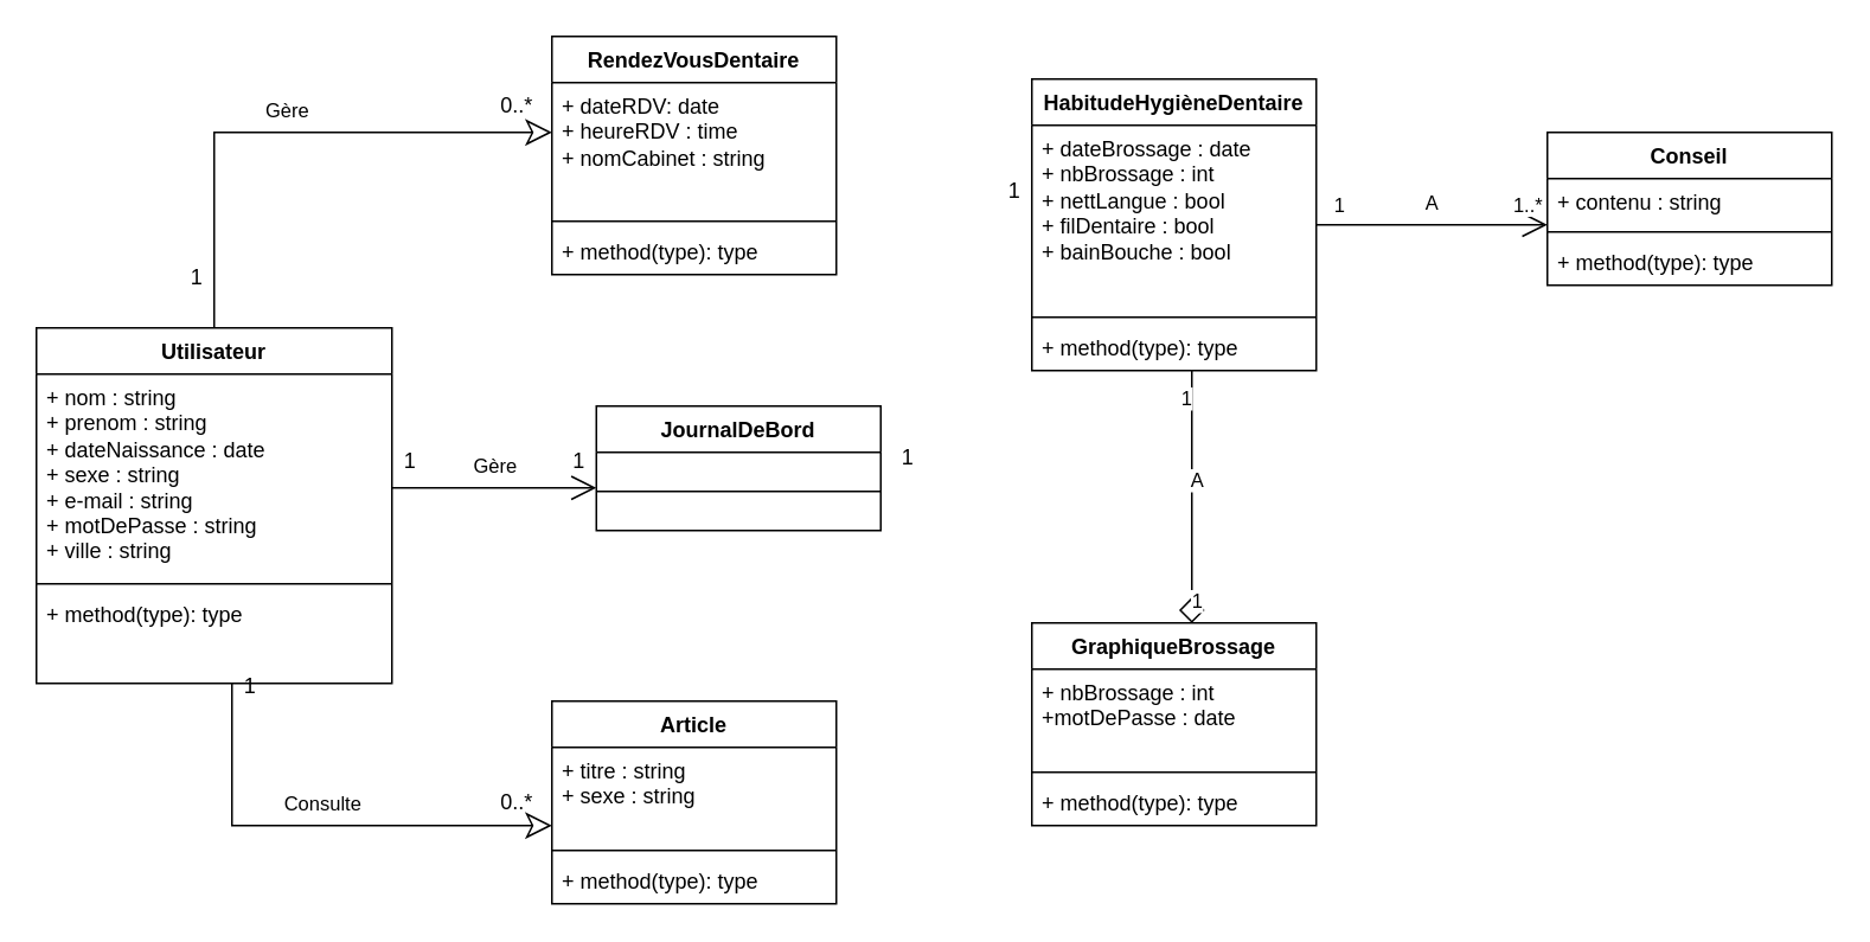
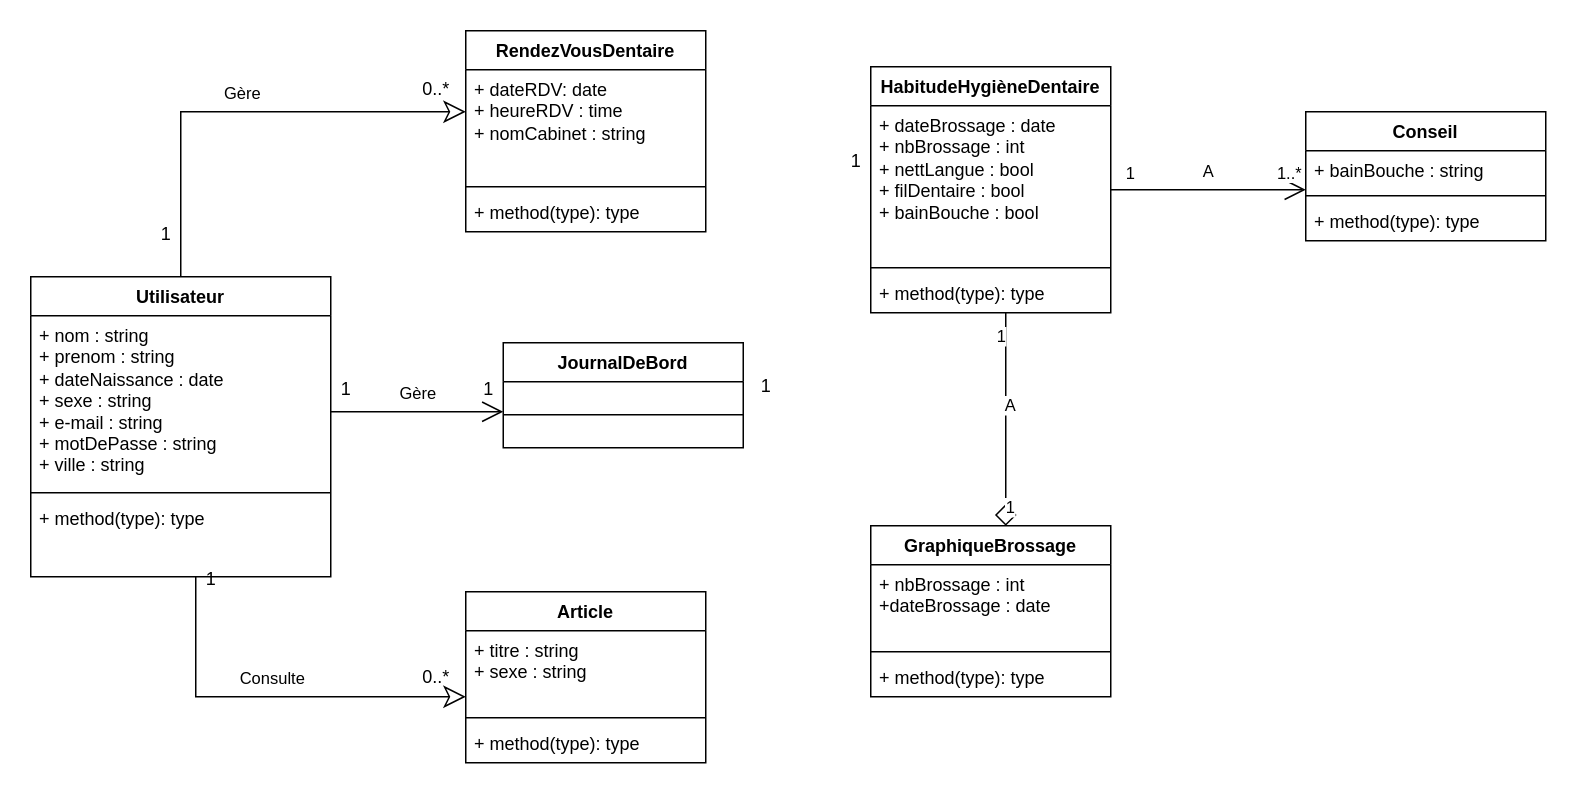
  <mxCell id="0" />
  <mxCell id="1" parent="0" />
  <mxCell id="2" value="Utilisateur" style="swimlane;fontStyle=1;align=center;verticalAlign=top;childLayout=stackLayout;horizontal=1;startSize=26;horizontalStack=0;resizeParent=1;resizeParentMax=0;resizeLast=0;collapsible=1;marginBottom=0;whiteSpace=wrap;html=1;" parent="1" vertex="1"><mxGeometry x="20" y="184" width="200" height="200" as="geometry" /></mxCell>
  <mxCell id="3" value="+ nom : string&lt;br&gt;+ prenom : string&lt;br&gt;+ dateNaissance : date&lt;br&gt;+ sexe : string&lt;br&gt;+ e-mail : string&lt;br&gt;+ motDePasse : string&lt;br&gt;+ ville : string" style="text;strokeColor=none;fillColor=none;align=left;verticalAlign=top;spacingLeft=4;spacingRight=4;overflow=hidden;rotatable=0;points=[[0,0.5],[1,0.5]];portConstraint=eastwest;whiteSpace=wrap;html=1;" parent="2" vertex="1"><mxGeometry y="26" width="200" height="114" as="geometry" /></mxCell>
  <mxCell id="4" value="" style="line;strokeWidth=1;fillColor=none;align=left;verticalAlign=middle;spacingTop=-1;spacingLeft=3;spacingRight=3;rotatable=0;labelPosition=right;points=[];portConstraint=eastwest;strokeColor=inherit;" parent="2" vertex="1"><mxGeometry y="140" width="200" height="8" as="geometry" /></mxCell>
  <mxCell id="5" value="+ method(type): type" style="text;strokeColor=none;fillColor=none;align=left;verticalAlign=top;spacingLeft=4;spacingRight=4;overflow=hidden;rotatable=0;points=[[0,0.5],[1,0.5]];portConstraint=eastwest;whiteSpace=wrap;html=1;" parent="2" vertex="1"><mxGeometry y="148" width="200" height="52" as="geometry" /></mxCell>
  <mxCell id="6" value="RendezVousDentaire" style="swimlane;fontStyle=1;align=center;verticalAlign=top;childLayout=stackLayout;horizontal=1;startSize=26;horizontalStack=0;resizeParent=1;resizeParentMax=0;resizeLast=0;collapsible=1;marginBottom=0;whiteSpace=wrap;html=1;" parent="1" vertex="1"><mxGeometry x="310" y="20" width="160" height="134" as="geometry" /></mxCell>
  <mxCell id="7" value="+ dateRDV: date&lt;br&gt;+ heureRDV : time&lt;br&gt;+ nomCabinet : string" style="text;strokeColor=none;fillColor=none;align=left;verticalAlign=top;spacingLeft=4;spacingRight=4;overflow=hidden;rotatable=0;points=[[0,0.5],[1,0.5]];portConstraint=eastwest;whiteSpace=wrap;html=1;" parent="6" vertex="1"><mxGeometry y="26" width="160" height="74" as="geometry" /></mxCell>
  <mxCell id="8" value="" style="line;strokeWidth=1;fillColor=none;align=left;verticalAlign=middle;spacingTop=-1;spacingLeft=3;spacingRight=3;rotatable=0;labelPosition=right;points=[];portConstraint=eastwest;strokeColor=inherit;" parent="6" vertex="1"><mxGeometry y="100" width="160" height="8" as="geometry" /></mxCell>
  <mxCell id="9" value="+ method(type): type" style="text;strokeColor=none;fillColor=none;align=left;verticalAlign=top;spacingLeft=4;spacingRight=4;overflow=hidden;rotatable=0;points=[[0,0.5],[1,0.5]];portConstraint=eastwest;whiteSpace=wrap;html=1;" parent="6" vertex="1"><mxGeometry y="108" width="160" height="26" as="geometry" /></mxCell>
  <mxCell id="10" value="JournalDeBord" style="swimlane;fontStyle=1;align=center;verticalAlign=top;childLayout=stackLayout;horizontal=1;startSize=26;horizontalStack=0;resizeParent=1;resizeParentMax=0;resizeLast=0;collapsible=1;marginBottom=0;whiteSpace=wrap;html=1;" parent="1" vertex="1"><mxGeometry x="335" y="228" width="160" height="70" as="geometry" /></mxCell>
  <mxCell id="11" value="" style="line;strokeWidth=1;fillColor=none;align=left;verticalAlign=middle;spacingTop=-1;spacingLeft=3;spacingRight=3;rotatable=0;labelPosition=right;points=[];portConstraint=eastwest;strokeColor=inherit;" parent="10" vertex="1"><mxGeometry y="26" width="160" height="44" as="geometry" /></mxCell>
  <mxCell id="12" value="HabitudeHygièneDentaire" style="swimlane;fontStyle=1;align=center;verticalAlign=top;childLayout=stackLayout;horizontal=1;startSize=26;horizontalStack=0;resizeParent=1;resizeParentMax=0;resizeLast=0;collapsible=1;marginBottom=0;whiteSpace=wrap;html=1;" parent="1" vertex="1"><mxGeometry x="580" y="44" width="160" height="164" as="geometry" /></mxCell>
  <mxCell id="13" value="+ dateBrossage : date&lt;br&gt;+ nbBrossage : int&lt;br&gt;+ nettLangue : bool&lt;br&gt;+ filDentaire : bool&lt;br&gt;+ bainBouche : bool" style="text;strokeColor=none;fillColor=none;align=left;verticalAlign=top;spacingLeft=4;spacingRight=4;overflow=hidden;rotatable=0;points=[[0,0.5],[1,0.5]];portConstraint=eastwest;whiteSpace=wrap;html=1;" parent="12" vertex="1"><mxGeometry y="26" width="160" height="104" as="geometry" /></mxCell>
  <mxCell id="14" value="" style="line;strokeWidth=1;fillColor=none;align=left;verticalAlign=middle;spacingTop=-1;spacingLeft=3;spacingRight=3;rotatable=0;labelPosition=right;points=[];portConstraint=eastwest;strokeColor=inherit;" parent="12" vertex="1"><mxGeometry y="130" width="160" height="8" as="geometry" /></mxCell>
  <mxCell id="15" value="+ method(type): type" style="text;strokeColor=none;fillColor=none;align=left;verticalAlign=top;spacingLeft=4;spacingRight=4;overflow=hidden;rotatable=0;points=[[0,0.5],[1,0.5]];portConstraint=eastwest;whiteSpace=wrap;html=1;" parent="12" vertex="1"><mxGeometry y="138" width="160" height="26" as="geometry" /></mxCell>
  <mxCell id="16" value="GraphiqueBrossage" style="swimlane;fontStyle=1;align=center;verticalAlign=top;childLayout=stackLayout;horizontal=1;startSize=26;horizontalStack=0;resizeParent=1;resizeParentMax=0;resizeLast=0;collapsible=1;marginBottom=0;whiteSpace=wrap;html=1;" parent="1" vertex="1"><mxGeometry x="580" y="350" width="160" height="114" as="geometry" /></mxCell>
- <mxCell id="17" value="+ nbBrossage : int&lt;br&gt;+motDePasse : date" style="text;strokeColor=none;fillColor=none;align=left;verticalAlign=top;spacingLeft=4;spacingRight=4;overflow=hidden;rotatable=0;points=[[0,0.5],[1,0.5]];portConstraint=eastwest;whiteSpace=wrap;html=1;" parent="16" vertex="1"><mxGeometry y="26" width="160" height="54" as="geometry" /></mxCell>
+ <mxCell id="17" value="+ nbBrossage : int&lt;br&gt;+dateBrossage : date" style="text;strokeColor=none;fillColor=none;align=left;verticalAlign=top;spacingLeft=4;spacingRight=4;overflow=hidden;rotatable=0;points=[[0,0.5],[1,0.5]];portConstraint=eastwest;whiteSpace=wrap;html=1;" parent="16" vertex="1"><mxGeometry y="26" width="160" height="54" as="geometry" /></mxCell>
  <mxCell id="18" value="" style="line;strokeWidth=1;fillColor=none;align=left;verticalAlign=middle;spacingTop=-1;spacingLeft=3;spacingRight=3;rotatable=0;labelPosition=right;points=[];portConstraint=eastwest;strokeColor=inherit;" parent="16" vertex="1"><mxGeometry y="80" width="160" height="8" as="geometry" /></mxCell>
  <mxCell id="19" value="+ method(type): type" style="text;strokeColor=none;fillColor=none;align=left;verticalAlign=top;spacingLeft=4;spacingRight=4;overflow=hidden;rotatable=0;points=[[0,0.5],[1,0.5]];portConstraint=eastwest;whiteSpace=wrap;html=1;" parent="16" vertex="1"><mxGeometry y="88" width="160" height="26" as="geometry" /></mxCell>
  <mxCell id="20" value="Conseil" style="swimlane;fontStyle=1;align=center;verticalAlign=top;childLayout=stackLayout;horizontal=1;startSize=26;horizontalStack=0;resizeParent=1;resizeParentMax=0;resizeLast=0;collapsible=1;marginBottom=0;whiteSpace=wrap;html=1;" parent="1" vertex="1"><mxGeometry x="870" y="74" width="160" height="86" as="geometry" /></mxCell>
- <mxCell id="21" value="+ contenu : string" style="text;strokeColor=none;fillColor=none;align=left;verticalAlign=top;spacingLeft=4;spacingRight=4;overflow=hidden;rotatable=0;points=[[0,0.5],[1,0.5]];portConstraint=eastwest;whiteSpace=wrap;html=1;" parent="20" vertex="1"><mxGeometry y="26" width="160" height="26" as="geometry" /></mxCell>
+ <mxCell id="21" value="+ bainBouche : string" style="text;strokeColor=none;fillColor=none;align=left;verticalAlign=top;spacingLeft=4;spacingRight=4;overflow=hidden;rotatable=0;points=[[0,0.5],[1,0.5]];portConstraint=eastwest;whiteSpace=wrap;html=1;" parent="20" vertex="1"><mxGeometry y="26" width="160" height="26" as="geometry" /></mxCell>
  <mxCell id="22" value="" style="line;strokeWidth=1;fillColor=none;align=left;verticalAlign=middle;spacingTop=-1;spacingLeft=3;spacingRight=3;rotatable=0;labelPosition=right;points=[];portConstraint=eastwest;strokeColor=inherit;" parent="20" vertex="1"><mxGeometry y="52" width="160" height="8" as="geometry" /></mxCell>
  <mxCell id="23" value="+ method(type): type" style="text;strokeColor=none;fillColor=none;align=left;verticalAlign=top;spacingLeft=4;spacingRight=4;overflow=hidden;rotatable=0;points=[[0,0.5],[1,0.5]];portConstraint=eastwest;whiteSpace=wrap;html=1;" parent="20" vertex="1"><mxGeometry y="60" width="160" height="26" as="geometry" /></mxCell>
  <mxCell id="24" value="Article" style="swimlane;fontStyle=1;align=center;verticalAlign=top;childLayout=stackLayout;horizontal=1;startSize=26;horizontalStack=0;resizeParent=1;resizeParentMax=0;resizeLast=0;collapsible=1;marginBottom=0;whiteSpace=wrap;html=1;" parent="1" vertex="1"><mxGeometry x="310" y="394" width="160" height="114" as="geometry" /></mxCell>
  <mxCell id="25" value="+ titre : string&lt;br&gt;+ sexe : string" style="text;strokeColor=none;fillColor=none;align=left;verticalAlign=top;spacingLeft=4;spacingRight=4;overflow=hidden;rotatable=0;points=[[0,0.5],[1,0.5]];portConstraint=eastwest;whiteSpace=wrap;html=1;" parent="24" vertex="1"><mxGeometry y="26" width="160" height="54" as="geometry" /></mxCell>
  <mxCell id="26" value="" style="line;strokeWidth=1;fillColor=none;align=left;verticalAlign=middle;spacingTop=-1;spacingLeft=3;spacingRight=3;rotatable=0;labelPosition=right;points=[];portConstraint=eastwest;strokeColor=inherit;" parent="24" vertex="1"><mxGeometry y="80" width="160" height="8" as="geometry" /></mxCell>
  <mxCell id="27" value="+ method(type): type" style="text;strokeColor=none;fillColor=none;align=left;verticalAlign=top;spacingLeft=4;spacingRight=4;overflow=hidden;rotatable=0;points=[[0,0.5],[1,0.5]];portConstraint=eastwest;whiteSpace=wrap;html=1;" parent="24" vertex="1"><mxGeometry y="88" width="160" height="26" as="geometry" /></mxCell>
  <mxCell id="28" value="Gère" style="endArrow=classic;html=1;endSize=12;startArrow=none;startSize=14;startFill=0;edgeStyle=orthogonalEdgeStyle;align=center;verticalAlign=bottom;endFill=0;rounded=0;" parent="1" source="2" target="6" edge="1"><mxGeometry x="0.004" y="3" relative="1" as="geometry"><mxPoint x="350" y="214" as="sourcePoint" /><mxPoint x="510" y="214" as="targetPoint" /><Array as="points"><mxPoint x="120" y="74" /></Array><mxPoint as="offset" /></mxGeometry></mxCell>
  <mxCell id="29" value="0..*" style="text;html=1;align=center;verticalAlign=middle;resizable=0;points=[];autosize=1;strokeColor=none;fillColor=none;" parent="1" vertex="1"><mxGeometry x="270" y="44" width="40" height="30" as="geometry" /></mxCell>
  <mxCell id="30" value="1" style="text;html=1;align=center;verticalAlign=middle;resizable=0;points=[];autosize=1;strokeColor=none;fillColor=none;" parent="1" vertex="1"><mxGeometry x="95" y="141" width="30" height="30" as="geometry" /></mxCell>
  <mxCell id="31" value="Consulte" style="endArrow=classic;html=1;endSize=12;startArrow=none;startSize=14;startFill=0;edgeStyle=orthogonalEdgeStyle;align=center;verticalAlign=bottom;endFill=0;rounded=0;" parent="1" source="2" target="24" edge="1"><mxGeometry x="0.004" y="3" relative="1" as="geometry"><mxPoint x="130" y="181" as="sourcePoint" /><mxPoint x="320" y="84" as="targetPoint" /><Array as="points"><mxPoint x="130" y="464" /></Array><mxPoint as="offset" /></mxGeometry></mxCell>
  <mxCell id="32" value="0..*" style="text;html=1;align=center;verticalAlign=middle;resizable=0;points=[];autosize=1;strokeColor=none;fillColor=none;" parent="1" vertex="1"><mxGeometry x="270" y="436" width="40" height="30" as="geometry" /></mxCell>
  <mxCell id="33" value="1" style="text;html=1;align=center;verticalAlign=middle;resizable=0;points=[];autosize=1;strokeColor=none;fillColor=none;" parent="1" vertex="1"><mxGeometry x="125" y="371" width="30" height="30" as="geometry" /></mxCell>
  <mxCell id="34" value="Gère" style="endArrow=open;html=1;endSize=12;startArrow=none;startSize=14;startFill=0;edgeStyle=orthogonalEdgeStyle;align=center;verticalAlign=bottom;endFill=0;rounded=0;" parent="1" source="2" target="10" edge="1"><mxGeometry x="0.004" y="3" relative="1" as="geometry"><mxPoint x="130" y="181" as="sourcePoint" /><mxPoint x="320" y="84" as="targetPoint" /><Array as="points"><mxPoint x="270" y="274" /><mxPoint x="270" y="274" /></Array><mxPoint as="offset" /></mxGeometry></mxCell>
  <mxCell id="35" value="1" style="text;html=1;align=center;verticalAlign=middle;resizable=0;points=[];autosize=1;strokeColor=none;fillColor=none;" parent="1" vertex="1"><mxGeometry x="310" y="244" width="30" height="30" as="geometry" /></mxCell>
  <mxCell id="36" value="1" style="text;html=1;align=center;verticalAlign=middle;resizable=0;points=[];autosize=1;strokeColor=none;fillColor=none;" parent="1" vertex="1"><mxGeometry x="215" y="244" width="30" height="30" as="geometry" /></mxCell>
  <mxCell id="37" value="1" style="text;html=1;align=center;verticalAlign=middle;resizable=0;points=[];autosize=1;strokeColor=none;fillColor=none;" parent="1" vertex="1"><mxGeometry x="555" y="92" width="30" height="30" as="geometry" /></mxCell>
  <mxCell id="38" value="1" style="text;html=1;align=center;verticalAlign=middle;resizable=0;points=[];autosize=1;strokeColor=none;fillColor=none;" parent="1" vertex="1"><mxGeometry x="495" y="242" width="30" height="30" as="geometry" /></mxCell>
  <mxCell id="39" value="A" style="endArrow=diamond;html=1;endSize=12;startArrow=none;startSize=14;startFill=0;edgeStyle=orthogonalEdgeStyle;align=center;verticalAlign=bottom;endFill=0;rounded=0;" parent="1" source="12" target="16" edge="1"><mxGeometry x="0.004" y="3" relative="1" as="geometry"><mxPoint x="510" y="281" as="sourcePoint" /><mxPoint x="590" y="124" as="targetPoint" /><Array as="points"><mxPoint x="670" y="294" /><mxPoint x="670" y="294" /></Array><mxPoint as="offset" /></mxGeometry></mxCell>
  <mxCell id="40" value="1" style="edgeLabel;html=1;align=center;verticalAlign=middle;resizable=0;points=[];" parent="39" vertex="1" connectable="0"><mxGeometry x="-0.786" y="-4" relative="1" as="geometry"><mxPoint as="offset" /></mxGeometry></mxCell>
  <mxCell id="41" value="1" style="edgeLabel;html=1;align=center;verticalAlign=middle;resizable=0;points=[];" parent="39" vertex="1" connectable="0"><mxGeometry x="0.823" y="2" relative="1" as="geometry"><mxPoint as="offset" /></mxGeometry></mxCell>
  <mxCell id="42" value="A" style="endArrow=open;html=1;endSize=12;startArrow=none;startSize=14;startFill=0;edgeStyle=orthogonalEdgeStyle;align=center;verticalAlign=bottom;endFill=0;rounded=0;" parent="1" source="12" target="20" edge="1"><mxGeometry x="0.004" y="3" relative="1" as="geometry"><mxPoint x="510" y="291" as="sourcePoint" /><mxPoint x="590" y="344" as="targetPoint" /><Array as="points"><mxPoint x="880" y="124" /><mxPoint x="880" y="124" /></Array><mxPoint as="offset" /></mxGeometry></mxCell>
  <mxCell id="43" value="1" style="edgeLabel;html=1;align=center;verticalAlign=middle;resizable=0;points=[];" parent="42" vertex="1" connectable="0"><mxGeometry x="-0.786" y="-4" relative="1" as="geometry"><mxPoint x="-2" y="-16" as="offset" /></mxGeometry></mxCell>
  <mxCell id="44" value="1..*" style="edgeLabel;html=1;align=center;verticalAlign=middle;resizable=0;points=[];" parent="42" vertex="1" connectable="0"><mxGeometry x="0.823" y="2" relative="1" as="geometry"><mxPoint y="-10" as="offset" /></mxGeometry></mxCell>
